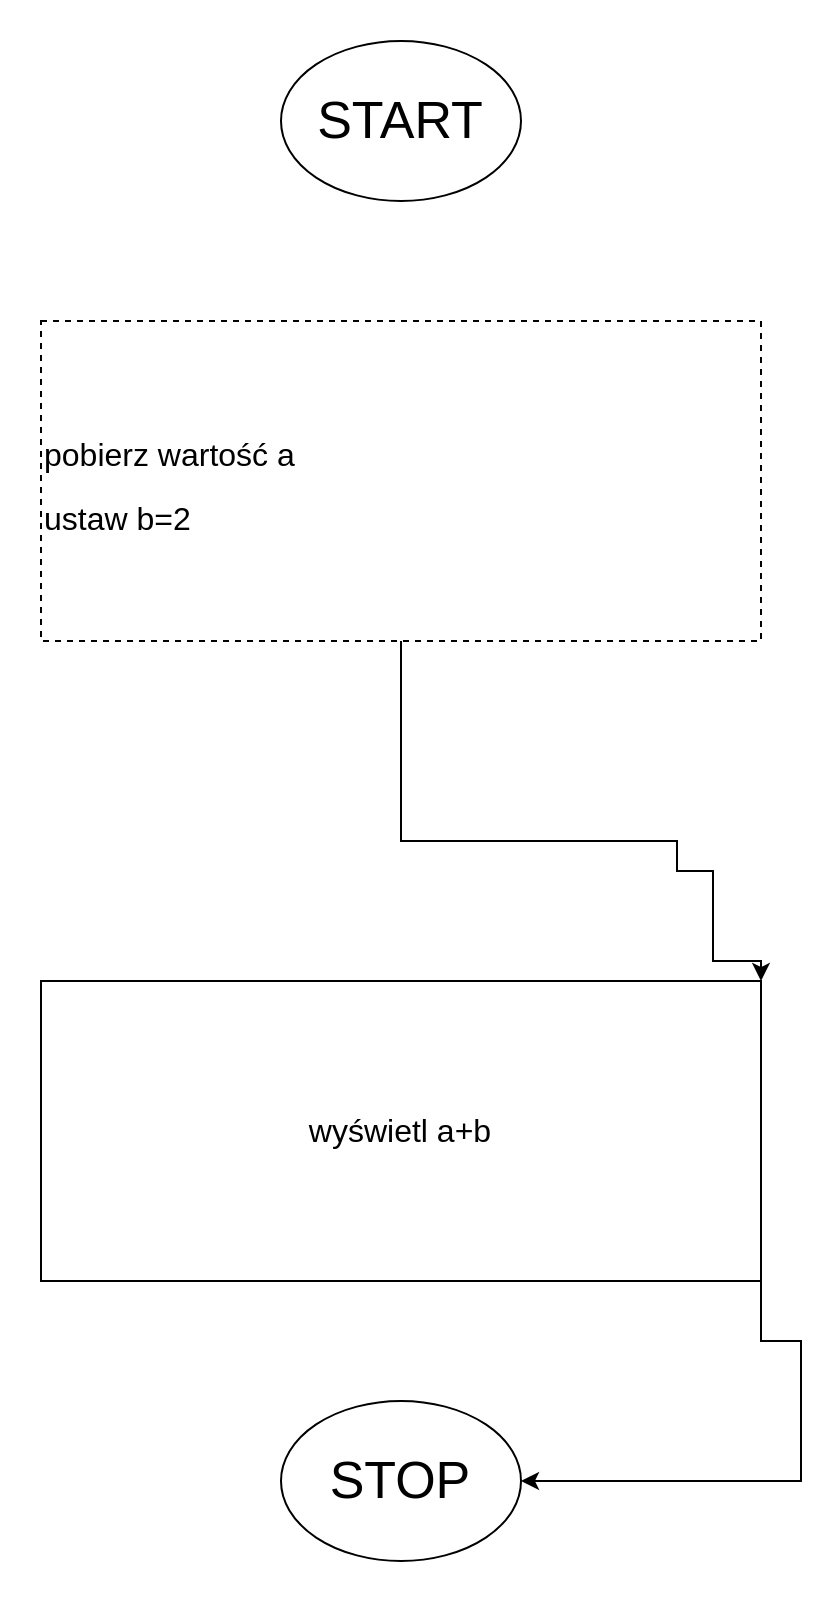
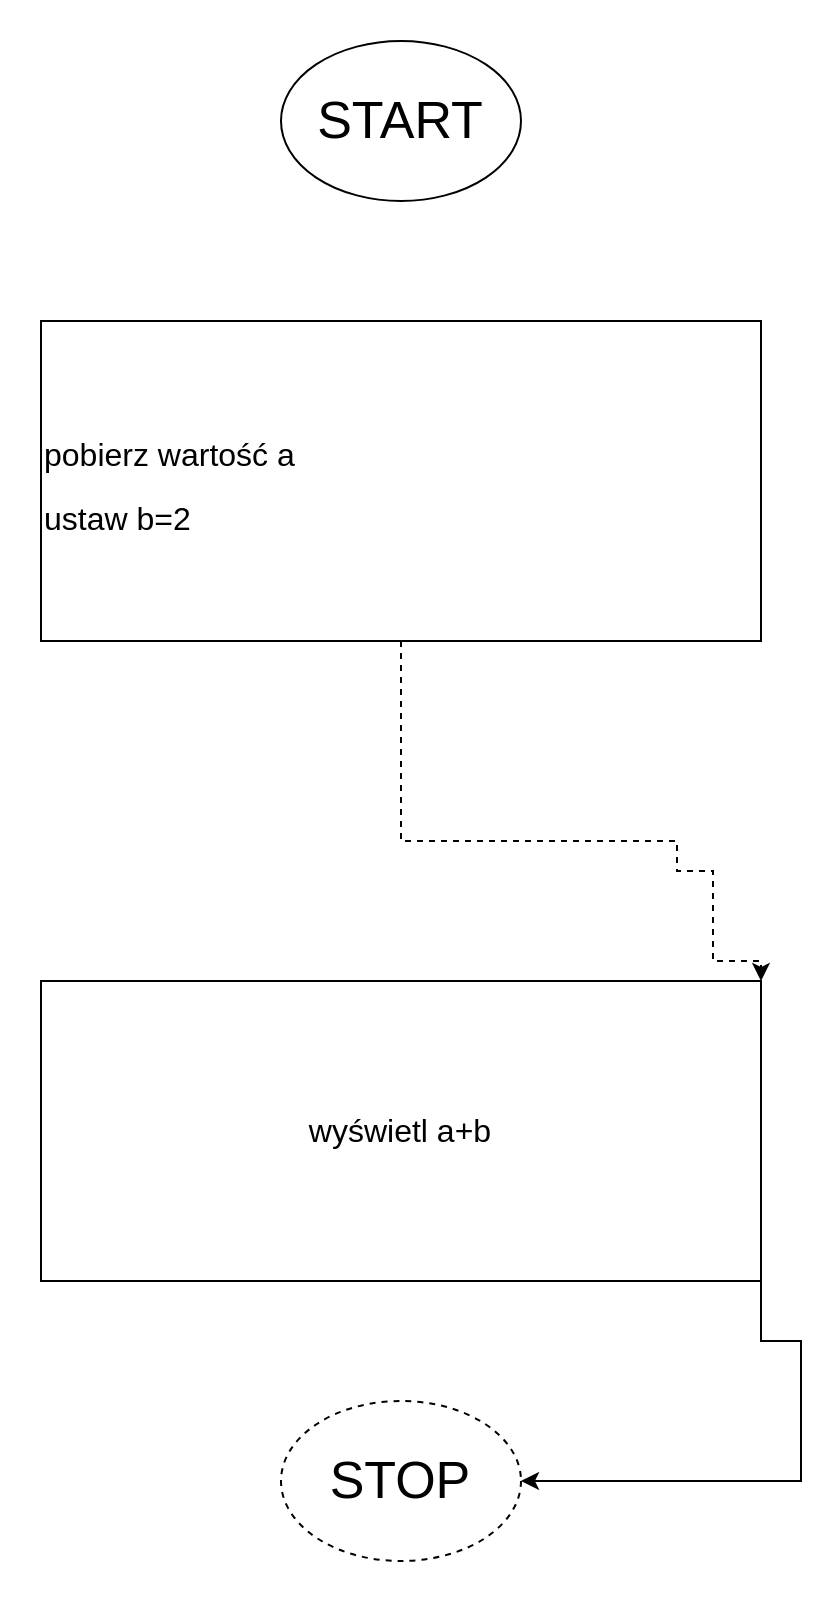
  <mxCell id="0" />
  <mxCell id="1" parent="0" />
  <mxCell id="2" value="&lt;font style=&quot;font-size: 26px;&quot;&gt;START&lt;/font&gt;" style="ellipse;whiteSpace=wrap;html=1;" vertex="1" parent="1"><mxGeometry x="140" y="20" width="120" height="80" as="geometry" /></mxCell>
- <mxCell id="3" value="STOP" style="ellipse;whiteSpace=wrap;html=1;fontSize=26;" vertex="1" parent="1"><mxGeometry x="140" y="700" width="120" height="80" as="geometry" /></mxCell>
- <mxCell id="4" style="edgeStyle=orthogonalEdgeStyle;rounded=0;orthogonalLoop=1;jettySize=auto;html=1;exitX=0.5;exitY=1;exitDx=0;exitDy=0;fontSize=16;entryX=1;entryY=0;entryDx=0;entryDy=0;" edge="1" parent="1" source="5" target="7"><mxGeometry relative="1" as="geometry"><mxPoint x="346" y="400" as="targetPoint" /><Array as="points"><mxPoint x="200" y="420" /><mxPoint x="338" y="420" /><mxPoint x="338" y="435" /><mxPoint x="356" y="435" /><mxPoint x="356" y="480" /></Array></mxGeometry></mxCell>
- <mxCell id="5" value="&lt;div align=&quot;left&quot;&gt;&lt;font style=&quot;font-size: 16px;&quot;&gt;pobierz wartość a&lt;/font&gt;&lt;/div&gt;&lt;div align=&quot;left&quot;&gt;&lt;font style=&quot;font-size: 16px;&quot;&gt;ustaw b=2&lt;br&gt;&lt;/font&gt;&lt;/div&gt;" style="rounded=0;whiteSpace=wrap;html=1;fontSize=26;align=left;dashed=1;" vertex="1" parent="1"><mxGeometry x="20" y="160" width="360" height="160" as="geometry" /></mxCell>
+ <mxCell id="3" value="STOP" style="ellipse;whiteSpace=wrap;html=1;fontSize=26;dashed=1;" vertex="1" parent="1"><mxGeometry x="140" y="700" width="120" height="80" as="geometry" /></mxCell>
+ <mxCell id="4" style="edgeStyle=orthogonalEdgeStyle;rounded=0;orthogonalLoop=1;jettySize=auto;html=1;exitX=0.5;exitY=1;exitDx=0;exitDy=0;fontSize=16;entryX=1;entryY=0;entryDx=0;entryDy=0;dashed=1;" edge="1" parent="1" source="5" target="7"><mxGeometry relative="1" as="geometry"><mxPoint x="346" y="400" as="targetPoint" /><Array as="points"><mxPoint x="200" y="420" /><mxPoint x="338" y="420" /><mxPoint x="338" y="435" /><mxPoint x="356" y="435" /><mxPoint x="356" y="480" /></Array></mxGeometry></mxCell>
+ <mxCell id="5" value="&lt;div align=&quot;left&quot;&gt;&lt;font style=&quot;font-size: 16px;&quot;&gt;pobierz wartość a&lt;/font&gt;&lt;/div&gt;&lt;div align=&quot;left&quot;&gt;&lt;font style=&quot;font-size: 16px;&quot;&gt;ustaw b=2&lt;br&gt;&lt;/font&gt;&lt;/div&gt;" style="rounded=0;whiteSpace=wrap;html=1;fontSize=26;align=left;" vertex="1" parent="1"><mxGeometry x="20" y="160" width="360" height="160" as="geometry" /></mxCell>
  <mxCell id="6" style="edgeStyle=orthogonalEdgeStyle;rounded=0;orthogonalLoop=1;jettySize=auto;html=1;exitX=1;exitY=1;exitDx=0;exitDy=0;entryX=1;entryY=0.5;entryDx=0;entryDy=0;fontSize=16;" edge="1" parent="1" source="7" target="3"><mxGeometry relative="1" as="geometry" /></mxCell>
  <mxCell id="7" value="wyświetl a+b" style="rounded=0;whiteSpace=wrap;html=1;fontSize=16;" vertex="1" parent="1"><mxGeometry x="20" y="490" width="360" height="150" as="geometry" /></mxCell>
